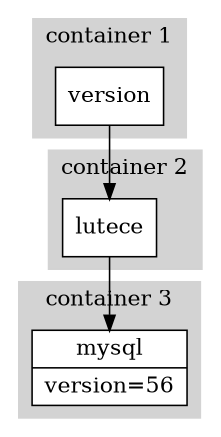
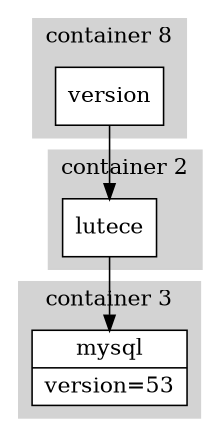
  digraph {
    node [fillcolor=white shape=record style=filled]
    n1 [label=lutece]
    n2 [label=version]
-   n3 [label="{mysql|version=56}"]
+   n3 [label="{mysql|version=53}"]
    subgraph cluster_1 {
      color=lightgrey
      label="container 2"
      style=filled
      n1
    }
    subgraph cluster_2 {
      color=lightgrey
-     label="container 1"
+     label="container 8"
      style=filled
      n2
    }
    subgraph cluster_3 {
      color=lightgrey
      label="container 3"
      style=filled
      n3
    }
    n1 -> n3
    n2 -> n1
  }
